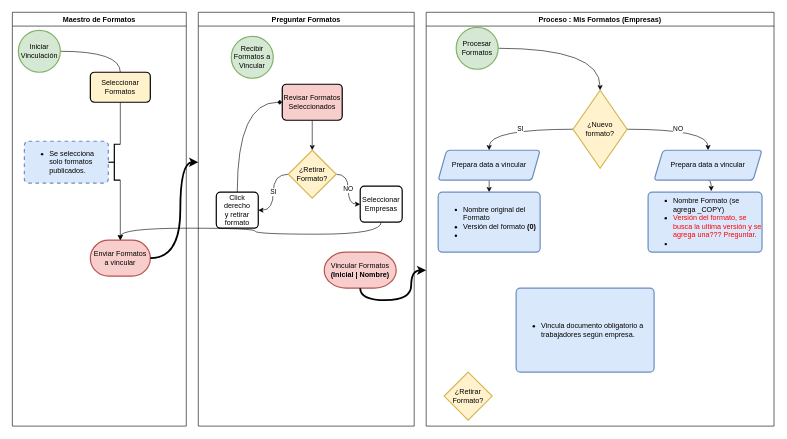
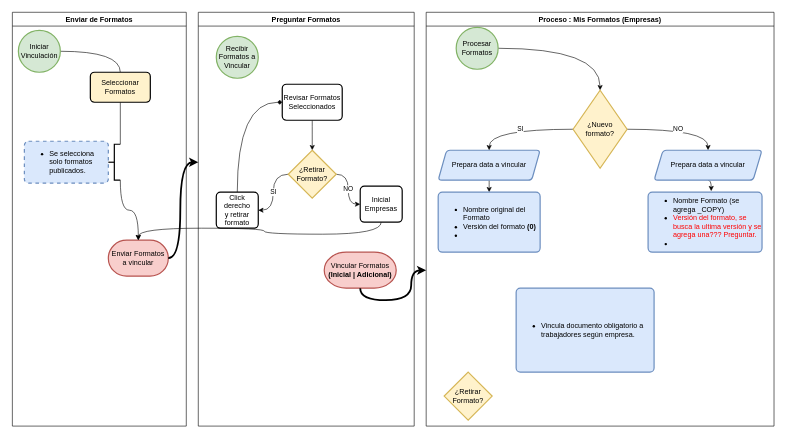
  <mxCell id="0" />
  <mxCell id="1" parent="0" />
- <mxCell id="2" value="Maestro de Formatos" style="swimlane;" vertex="1" parent="1"><mxGeometry x="20" y="20" width="290" height="690" as="geometry" /></mxCell>
+ <mxCell id="2" value="Enviar de Formatos" style="swimlane;" vertex="1" parent="1"><mxGeometry x="20" y="20" width="290" height="690" as="geometry" /></mxCell>
  <mxCell id="3" style="edgeStyle=orthogonalEdgeStyle;rounded=0;orthogonalLoop=1;jettySize=auto;html=1;exitX=1;exitY=0.5;exitDx=0;exitDy=0;exitPerimeter=0;entryX=0.5;entryY=0;entryDx=0;entryDy=0;curved=1;endArrow=none;" edge="1" parent="2" source="4" target="6"><mxGeometry relative="1" as="geometry" /></mxCell>
  <mxCell id="4" value="Iniciar Vinculación" style="strokeWidth=2;html=1;shape=mxgraph.flowchart.start_2;whiteSpace=wrap;fillColor=#d5e8d4;strokeColor=#82b366;" vertex="1" parent="2"><mxGeometry x="10" y="30" width="70" height="70" as="geometry" /></mxCell>
  <mxCell id="5" style="rounded=0;orthogonalLoop=1;jettySize=auto;html=1;exitX=0.5;exitY=1;exitDx=0;exitDy=0;entryX=1;entryY=0;entryDx=0;entryDy=0;entryPerimeter=0;strokeColor=#000000;strokeWidth=1;fontColor=#FF0000;startArrow=none;startFill=0;endArrow=none;endFill=0;" edge="1" parent="2" source="6" target="10"><mxGeometry relative="1" as="geometry" /></mxCell>
  <mxCell id="6" value="Seleccionar Formatos" style="rounded=1;whiteSpace=wrap;html=1;absoluteArcSize=1;arcSize=14;strokeWidth=2;fillColor=#fff2cc;" vertex="1" parent="2"><mxGeometry x="130" y="100" width="100" height="50" as="geometry" /></mxCell>
- <mxCell id="7" value="Enviar Formatos a vincular" style="strokeWidth=2;html=1;shape=mxgraph.flowchart.terminator;whiteSpace=wrap;fillColor=#f8cecc;strokeColor=#b85450;" vertex="1" parent="2"><mxGeometry x="130" y="380" width="100" height="60" as="geometry" /></mxCell>
+ <mxCell id="7" value="Enviar Formatos a vincular" style="strokeWidth=2;html=1;shape=mxgraph.flowchart.terminator;whiteSpace=wrap;fillColor=#f8cecc;strokeColor=#b85450;" vertex="1" parent="2"><mxGeometry x="160" y="380" width="100" height="60" as="geometry" /></mxCell>
  <mxCell id="8" value="&lt;ul&gt;&lt;li&gt;Se selecciona solo formatos publicados.&lt;/li&gt;&lt;/ul&gt;" style="rounded=1;whiteSpace=wrap;html=1;absoluteArcSize=1;arcSize=14;strokeWidth=2;fillColor=#dae8fc;strokeColor=#6c8ebf;align=left;dashed=1;" vertex="1" parent="2"><mxGeometry x="20" y="215" width="140" height="70" as="geometry" /></mxCell>
  <mxCell id="9" style="edgeStyle=orthogonalEdgeStyle;curved=1;rounded=0;orthogonalLoop=1;jettySize=auto;html=1;exitX=1;exitY=1;exitDx=0;exitDy=0;exitPerimeter=0;strokeColor=#000000;strokeWidth=1;fontColor=#FF0000;" edge="1" parent="2" source="10" target="7"><mxGeometry relative="1" as="geometry" /></mxCell>
  <mxCell id="10" value="" style="strokeWidth=2;html=1;shape=mxgraph.flowchart.annotation_2;align=left;labelPosition=right;pointerEvents=1;fontColor=#FF0000;" vertex="1" parent="2"><mxGeometry x="160" y="220" width="20" height="60" as="geometry" /></mxCell>
  <mxCell id="11" value="Proceso : Mis Formatos (Empresas)" style="swimlane;" vertex="1" parent="1"><mxGeometry x="710" y="20" width="580" height="690" as="geometry" /></mxCell>
  <mxCell id="12" style="edgeStyle=orthogonalEdgeStyle;curved=1;rounded=0;orthogonalLoop=1;jettySize=auto;html=1;exitX=0.5;exitY=1;exitDx=0;exitDy=0;entryX=0.5;entryY=0;entryDx=0;entryDy=0;strokeColor=#000000;strokeWidth=1;fontColor=#FF0000;" edge="1" parent="11" source="13" target="21"><mxGeometry relative="1" as="geometry" /></mxCell>
  <mxCell id="13" value="Prepara data a vincular" style="shape=parallelogram;html=1;strokeWidth=2;perimeter=parallelogramPerimeter;whiteSpace=wrap;rounded=1;arcSize=12;size=0.083;fillColor=#dae8fc;strokeColor=#6c8ebf;" vertex="1" parent="11"><mxGeometry x="20" y="230" width="170" height="50" as="geometry" /></mxCell>
  <mxCell id="14" style="edgeStyle=orthogonalEdgeStyle;curved=1;rounded=0;orthogonalLoop=1;jettySize=auto;html=1;exitX=1;exitY=0.5;exitDx=0;exitDy=0;exitPerimeter=0;entryX=0.5;entryY=0;entryDx=0;entryDy=0;entryPerimeter=0;strokeColor=#000000;strokeWidth=1;" edge="1" parent="11" source="15" target="18"><mxGeometry relative="1" as="geometry" /></mxCell>
  <mxCell id="15" value="Procesar Formatos" style="strokeWidth=2;html=1;shape=mxgraph.flowchart.start_2;whiteSpace=wrap;fillColor=#d5e8d4;strokeColor=#82b366;" vertex="1" parent="11"><mxGeometry x="50" y="25" width="70" height="70" as="geometry" /></mxCell>
  <mxCell id="16" value="SI" style="edgeStyle=orthogonalEdgeStyle;curved=1;rounded=0;orthogonalLoop=1;jettySize=auto;html=1;exitX=0;exitY=0.5;exitDx=0;exitDy=0;exitPerimeter=0;entryX=0.5;entryY=0;entryDx=0;entryDy=0;strokeColor=#000000;strokeWidth=1;" edge="1" parent="11" source="18" target="13"><mxGeometry relative="1" as="geometry" /></mxCell>
  <mxCell id="17" value="NO" style="edgeStyle=orthogonalEdgeStyle;curved=1;rounded=0;orthogonalLoop=1;jettySize=auto;html=1;exitX=1;exitY=0.5;exitDx=0;exitDy=0;exitPerimeter=0;entryX=0.5;entryY=0;entryDx=0;entryDy=0;strokeColor=#000000;strokeWidth=1;" edge="1" parent="11" source="18" target="24"><mxGeometry relative="1" as="geometry" /></mxCell>
  <mxCell id="18" value="¿Nuevo formato?" style="strokeWidth=2;html=1;shape=mxgraph.flowchart.decision;whiteSpace=wrap;fillColor=#fff2cc;strokeColor=#d6b656;" vertex="1" parent="11"><mxGeometry x="245" y="130" width="90" height="130" as="geometry" /></mxCell>
  <mxCell id="19" value="¿Retirar Formato?" style="strokeWidth=2;html=1;shape=mxgraph.flowchart.decision;whiteSpace=wrap;fillColor=#fff2cc;strokeColor=#d6b656;" vertex="1" parent="11"><mxGeometry x="30" y="600" width="80" height="80" as="geometry" /></mxCell>
  <mxCell id="20" value="&lt;ul&gt;&lt;li&gt;Vincula documento obligatorio a trabajadores según empresa.&lt;/li&gt;&lt;/ul&gt;" style="rounded=1;whiteSpace=wrap;html=1;absoluteArcSize=1;arcSize=14;strokeWidth=2;fillColor=#dae8fc;strokeColor=#6c8ebf;align=left;" vertex="1" parent="11"><mxGeometry x="150" y="460" width="230" height="140" as="geometry" /></mxCell>
  <mxCell id="21" value="&lt;ul&gt;&lt;li&gt;Nombre original del Formato&lt;/li&gt;&lt;li&gt;Versión del formato &lt;b&gt;(0)&lt;/b&gt;&lt;/li&gt;&lt;li&gt;&lt;b&gt;&lt;br&gt;&lt;/b&gt;&lt;/li&gt;&lt;/ul&gt;" style="rounded=1;whiteSpace=wrap;html=1;absoluteArcSize=1;arcSize=14;strokeWidth=2;fillColor=#dae8fc;strokeColor=#6c8ebf;align=left;" vertex="1" parent="11"><mxGeometry x="20" y="300" width="170" height="100" as="geometry" /></mxCell>
  <mxCell id="22" value="&lt;ul&gt;&lt;li&gt;Nombre Formato (se agrega _COPY)&lt;/li&gt;&lt;li&gt;&lt;font color=&quot;#ff0000&quot;&gt;Versión del formato, se busca la ultima versión y se agrega una??? Preguntar.&lt;/font&gt;&lt;/li&gt;&lt;li&gt;&lt;b&gt;&lt;br&gt;&lt;/b&gt;&lt;/li&gt;&lt;/ul&gt;" style="rounded=1;whiteSpace=wrap;html=1;absoluteArcSize=1;arcSize=14;strokeWidth=2;fillColor=#dae8fc;strokeColor=#6c8ebf;align=left;" vertex="1" parent="11"><mxGeometry x="370" y="300" width="190" height="100" as="geometry" /></mxCell>
  <mxCell id="23" style="edgeStyle=orthogonalEdgeStyle;curved=1;rounded=0;orthogonalLoop=1;jettySize=auto;html=1;exitX=0.5;exitY=1;exitDx=0;exitDy=0;entryX=0.554;entryY=-0.018;entryDx=0;entryDy=0;entryPerimeter=0;strokeColor=#000000;strokeWidth=1;fontColor=#FF0000;" edge="1" parent="11" source="24" target="22"><mxGeometry relative="1" as="geometry" /></mxCell>
  <mxCell id="24" value="Prepara data a vincular" style="shape=parallelogram;html=1;strokeWidth=2;perimeter=parallelogramPerimeter;whiteSpace=wrap;rounded=1;arcSize=12;size=0.083;fillColor=#dae8fc;strokeColor=#6c8ebf;" vertex="1" parent="11"><mxGeometry x="380" y="230" width="180" height="50" as="geometry" /></mxCell>
  <mxCell id="25" value="Preguntar Formatos" style="swimlane;" vertex="1" parent="1"><mxGeometry x="330" y="20" width="360" height="690" as="geometry" /></mxCell>
  <mxCell id="26" style="edgeStyle=orthogonalEdgeStyle;curved=1;rounded=0;orthogonalLoop=1;jettySize=auto;html=1;exitX=0.5;exitY=1;exitDx=0;exitDy=0;entryX=0.5;entryY=0;entryDx=0;entryDy=0;entryPerimeter=0;" edge="1" parent="25" source="27" target="30"><mxGeometry relative="1" as="geometry" /></mxCell>
- <mxCell id="27" value="Revisar Formatos Seleccionados" style="rounded=1;whiteSpace=wrap;html=1;absoluteArcSize=1;arcSize=14;strokeWidth=2;fillColor=#f8cecc;" vertex="1" parent="25"><mxGeometry x="140" y="120" width="100" height="60" as="geometry" /></mxCell>
+ <mxCell id="27" value="Revisar Formatos Seleccionados" style="rounded=1;whiteSpace=wrap;html=1;absoluteArcSize=1;arcSize=14;strokeWidth=2;" vertex="1" parent="25"><mxGeometry x="140" y="120" width="100" height="60" as="geometry" /></mxCell>
  <mxCell id="28" value="SI" style="edgeStyle=orthogonalEdgeStyle;curved=1;rounded=0;orthogonalLoop=1;jettySize=auto;html=1;exitX=0;exitY=0.5;exitDx=0;exitDy=0;exitPerimeter=0;entryX=1;entryY=0.5;entryDx=0;entryDy=0;" edge="1" parent="25" source="30" target="32"><mxGeometry relative="1" as="geometry" /></mxCell>
  <mxCell id="29" value="NO" style="edgeStyle=orthogonalEdgeStyle;curved=1;rounded=0;orthogonalLoop=1;jettySize=auto;html=1;exitX=1;exitY=0.5;exitDx=0;exitDy=0;exitPerimeter=0;entryX=0;entryY=0.5;entryDx=0;entryDy=0;" edge="1" parent="25" source="30" target="34"><mxGeometry relative="1" as="geometry" /></mxCell>
  <mxCell id="30" value="¿Retirar Formato?" style="strokeWidth=2;html=1;shape=mxgraph.flowchart.decision;whiteSpace=wrap;fillColor=#fff2cc;strokeColor=#d6b656;" vertex="1" parent="25"><mxGeometry x="150" y="230" width="80" height="80" as="geometry" /></mxCell>
  <mxCell id="31" style="edgeStyle=orthogonalEdgeStyle;curved=1;rounded=0;orthogonalLoop=1;jettySize=auto;html=1;exitX=0.5;exitY=0;exitDx=0;exitDy=0;entryX=0;entryY=0.5;entryDx=0;entryDy=0;endArrow=diamond;" edge="1" parent="25" source="32" target="27"><mxGeometry relative="1" as="geometry" /></mxCell>
  <mxCell id="32" value="Click derecho&lt;br&gt;y retirar formato" style="rounded=1;whiteSpace=wrap;html=1;absoluteArcSize=1;arcSize=14;strokeWidth=2;" vertex="1" parent="25"><mxGeometry x="30" y="300" width="70" height="60" as="geometry" /></mxCell>
  <mxCell id="33" style="edgeStyle=orthogonalEdgeStyle;curved=1;rounded=0;orthogonalLoop=1;jettySize=auto;html=1;exitX=0.5;exitY=1;exitDx=0;exitDy=0;" edge="1" parent="25" source="34" target="7"><mxGeometry relative="1" as="geometry" /></mxCell>
- <mxCell id="34" value="Seleccionar Empresas" style="rounded=1;whiteSpace=wrap;html=1;absoluteArcSize=1;arcSize=14;strokeWidth=2;" vertex="1" parent="25"><mxGeometry x="270" y="290" width="70" height="60" as="geometry" /></mxCell>
- <mxCell id="35" value="Recibir Formatos a Vincular" style="strokeWidth=2;html=1;shape=mxgraph.flowchart.start_2;whiteSpace=wrap;fillColor=#d5e8d4;strokeColor=#82b366;" vertex="1" parent="25"><mxGeometry x="55" y="40" width="70" height="70" as="geometry" /></mxCell>
- <mxCell id="36" value="Vincular Formatos&lt;br&gt;&lt;b&gt;(Inicial | Nombre)&lt;/b&gt;" style="strokeWidth=2;html=1;shape=mxgraph.flowchart.terminator;whiteSpace=wrap;fillColor=#f8cecc;strokeColor=#b85450;" vertex="1" parent="25"><mxGeometry x="210" y="400" width="120" height="60" as="geometry" /></mxCell>
+ <mxCell id="34" value="Inicial Empresas" style="rounded=1;whiteSpace=wrap;html=1;absoluteArcSize=1;arcSize=14;strokeWidth=2;" vertex="1" parent="25"><mxGeometry x="270" y="290" width="70" height="60" as="geometry" /></mxCell>
+ <mxCell id="35" value="Recibir Formatos a Vincular" style="strokeWidth=2;html=1;shape=mxgraph.flowchart.start_2;whiteSpace=wrap;fillColor=#d5e8d4;strokeColor=#82b366;" vertex="1" parent="25"><mxGeometry x="30" y="40" width="70" height="70" as="geometry" /></mxCell>
+ <mxCell id="36" value="Vincular Formatos&lt;br&gt;&lt;b&gt;(Inicial | Adicional)&lt;/b&gt;" style="strokeWidth=2;html=1;shape=mxgraph.flowchart.terminator;whiteSpace=wrap;fillColor=#f8cecc;strokeColor=#b85450;" vertex="1" parent="25"><mxGeometry x="210" y="400" width="120" height="60" as="geometry" /></mxCell>
  <mxCell id="37" style="edgeStyle=orthogonalEdgeStyle;curved=1;rounded=0;orthogonalLoop=1;jettySize=auto;html=1;exitX=1;exitY=0.5;exitDx=0;exitDy=0;exitPerimeter=0;strokeWidth=3;strokeColor=#000000;" edge="1" parent="1" source="7"><mxGeometry relative="1" as="geometry"><mxPoint x="330" y="270" as="targetPoint" /><Array as="points"><mxPoint x="300" y="430" /><mxPoint x="300" y="270" /></Array></mxGeometry></mxCell>
  <mxCell id="38" style="edgeStyle=orthogonalEdgeStyle;curved=1;rounded=0;orthogonalLoop=1;jettySize=auto;html=1;exitX=0.5;exitY=1;exitDx=0;exitDy=0;exitPerimeter=0;fillColor=#f8cecc;strokeColor=#000000;strokeWidth=3;" edge="1" parent="1" source="36"><mxGeometry relative="1" as="geometry"><mxPoint x="710" y="450" as="targetPoint" /></mxGeometry></mxCell>
